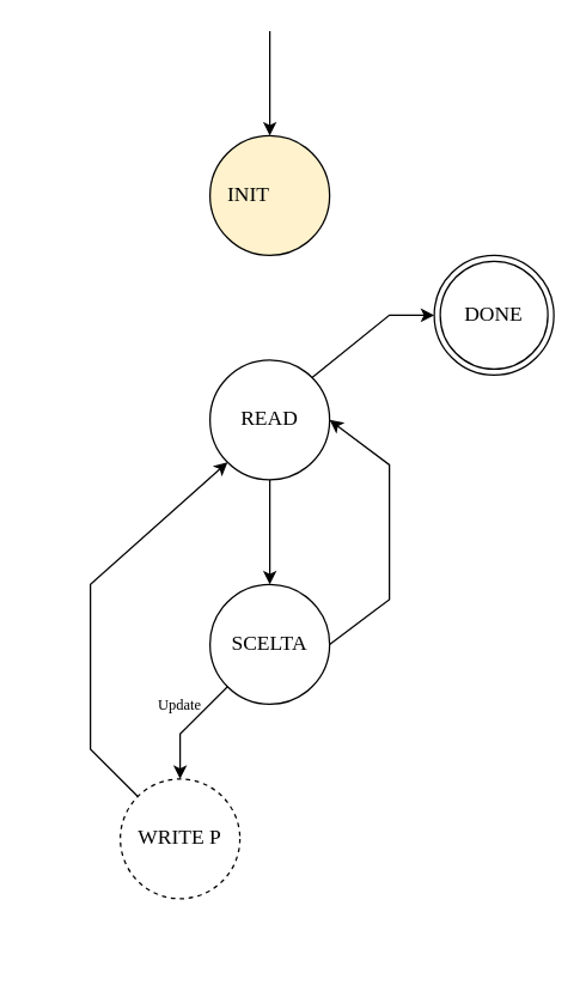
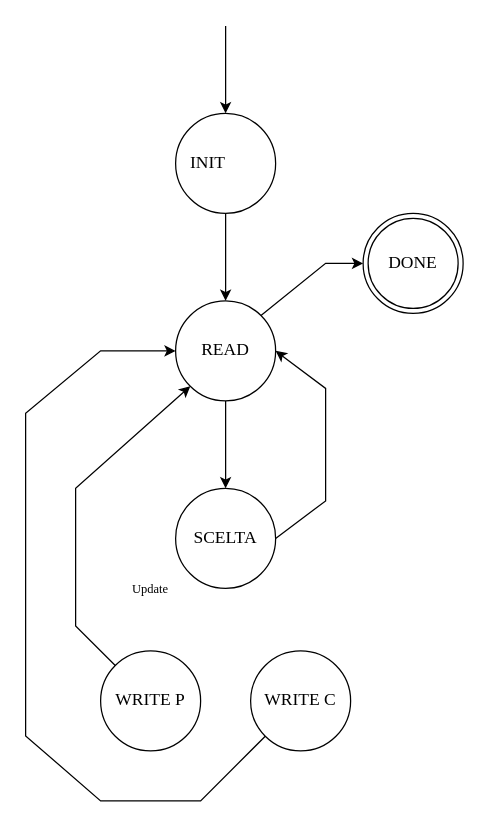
  <mxCell id="0" />
  <mxCell id="1" parent="0" />
- <mxCell id="2" value="&lt;font style=&quot;font-size: 14px;&quot; face=&quot;Times New Roman&quot;&gt;INIT&lt;span style=&quot;white-space: pre;&quot;&gt;&#09;&lt;/span&gt;&lt;/font&gt;" style="ellipse;whiteSpace=wrap;html=1;aspect=fixed;fillColor=#fff2cc;" vertex="1" parent="1"><mxGeometry x="140" y="90" width="80" height="80" as="geometry" /></mxCell>
+ <mxCell id="2" value="&lt;font style=&quot;font-size: 14px;&quot; face=&quot;Times New Roman&quot;&gt;INIT&lt;span style=&quot;white-space: pre;&quot;&gt;&#09;&lt;/span&gt;&lt;/font&gt;" style="ellipse;whiteSpace=wrap;html=1;aspect=fixed;" vertex="1" parent="1"><mxGeometry x="140" y="90" width="80" height="80" as="geometry" /></mxCell>
+ <mxCell id="3" value="" style="endArrow=classic;html=1;rounded=0;exitX=0.5;exitY=1;exitDx=0;exitDy=0;entryX=0.5;entryY=0;entryDx=0;entryDy=0;" edge="1" parent="1" source="2" target="5"><mxGeometry width="50" height="50" relative="1" as="geometry"><mxPoint x="160" y="170" as="sourcePoint" /><mxPoint x="180" y="240" as="targetPoint" /></mxGeometry></mxCell>
  <mxCell id="4" value="" style="endArrow=classic;html=1;rounded=0;entryX=0.5;entryY=0;entryDx=0;entryDy=0;" edge="1" parent="1" target="2"><mxGeometry width="50" height="50" relative="1" as="geometry"><mxPoint x="180" y="20" as="sourcePoint" /><mxPoint x="210" y="110" as="targetPoint" /></mxGeometry></mxCell>
  <mxCell id="5" value="&lt;font face=&quot;Times New Roman&quot;&gt;&lt;span style=&quot;font-size: 14px;&quot;&gt;READ&lt;/span&gt;&lt;/font&gt;" style="ellipse;whiteSpace=wrap;html=1;aspect=fixed;" vertex="1" parent="1"><mxGeometry x="140" y="240" width="80" height="80" as="geometry" /></mxCell>
  <mxCell id="6" value="" style="endArrow=classic;html=1;rounded=0;exitX=0.5;exitY=1;exitDx=0;exitDy=0;entryX=0.5;entryY=0;entryDx=0;entryDy=0;" edge="1" parent="1" source="5" target="7"><mxGeometry width="50" height="50" relative="1" as="geometry"><mxPoint x="160" y="320" as="sourcePoint" /><mxPoint x="180" y="390" as="targetPoint" /></mxGeometry></mxCell>
  <mxCell id="7" value="&lt;font face=&quot;Times New Roman&quot;&gt;&lt;span style=&quot;font-size: 14px;&quot;&gt;SCELTA&lt;/span&gt;&lt;/font&gt;" style="ellipse;whiteSpace=wrap;html=1;aspect=fixed;" vertex="1" parent="1"><mxGeometry x="140" y="390" width="80" height="80" as="geometry" /></mxCell>
- <mxCell id="8" value="" style="endArrow=classic;html=1;rounded=0;exitX=0;exitY=1;exitDx=0;exitDy=0;entryX=0.5;entryY=0;entryDx=0;entryDy=0;" edge="1" parent="1" source="7" target="9"><mxGeometry width="50" height="50" relative="1" as="geometry"><mxPoint x="160" y="470" as="sourcePoint" /><mxPoint x="120" y="520" as="targetPoint" /><Array as="points"><mxPoint x="120" y="490" /></Array></mxGeometry></mxCell>
- <mxCell id="9" value="&lt;font face=&quot;Times New Roman&quot;&gt;&lt;span style=&quot;font-size: 14px;&quot;&gt;WRITE P&lt;/span&gt;&lt;/font&gt;" style="ellipse;whiteSpace=wrap;html=1;aspect=fixed;dashed=1;" vertex="1" parent="1"><mxGeometry x="80" y="520" width="80" height="80" as="geometry" /></mxCell>
+ <mxCell id="9" value="&lt;font face=&quot;Times New Roman&quot;&gt;&lt;span style=&quot;font-size: 14px;&quot;&gt;WRITE P&lt;/span&gt;&lt;/font&gt;" style="ellipse;whiteSpace=wrap;html=1;aspect=fixed;" vertex="1" parent="1"><mxGeometry x="80" y="520" width="80" height="80" as="geometry" /></mxCell>
  <mxCell id="10" value="" style="endArrow=classic;html=1;rounded=0;exitX=0;exitY=0;exitDx=0;exitDy=0;entryX=0;entryY=1;entryDx=0;entryDy=0;" edge="1" parent="1" source="9" target="5"><mxGeometry width="50" height="50" relative="1" as="geometry"><mxPoint x="80" y="580" as="sourcePoint" /><mxPoint x="100" y="650" as="targetPoint" /><Array as="points"><mxPoint x="60" y="500" /><mxPoint x="60" y="390" /></Array></mxGeometry></mxCell>
+ <mxCell id="11" value="&lt;font face=&quot;Times New Roman&quot;&gt;&lt;span style=&quot;font-size: 14px;&quot;&gt;WRITE C&lt;/span&gt;&lt;/font&gt;" style="ellipse;whiteSpace=wrap;html=1;aspect=fixed;" vertex="1" parent="1"><mxGeometry x="200" y="520" width="80" height="80" as="geometry" /></mxCell>
+ <mxCell id="12" value="" style="endArrow=classic;html=1;rounded=0;exitX=0;exitY=1;exitDx=0;exitDy=0;entryX=0;entryY=0.5;entryDx=0;entryDy=0;" edge="1" parent="1" source="11" target="5"><mxGeometry width="50" height="50" relative="1" as="geometry"><mxPoint x="220" y="600" as="sourcePoint" /><mxPoint x="240" y="670" as="targetPoint" /><Array as="points"><mxPoint x="160" y="640" /><mxPoint x="80" y="640" /><mxPoint x="20" y="588" /><mxPoint x="20" y="330" /><mxPoint x="80" y="280" /></Array></mxGeometry></mxCell>
  <mxCell id="13" value="" style="endArrow=classic;html=1;rounded=0;entryX=1;entryY=0.5;entryDx=0;entryDy=0;exitX=1;exitY=0.5;exitDx=0;exitDy=0;" edge="1" parent="1" source="7" target="5"><mxGeometry width="50" height="50" relative="1" as="geometry"><mxPoint x="160" y="460" as="sourcePoint" /><mxPoint x="210" y="410" as="targetPoint" /><Array as="points"><mxPoint x="260" y="400" /><mxPoint x="260" y="310" /></Array></mxGeometry></mxCell>
  <mxCell id="14" value="&lt;font style=&quot;font-size: 14px;&quot; face=&quot;Times New Roman&quot;&gt;DONE&lt;/font&gt;" style="ellipse;shape=doubleEllipse;whiteSpace=wrap;html=1;aspect=fixed;" vertex="1" parent="1"><mxGeometry x="290" y="170" width="80" height="80" as="geometry" /></mxCell>
  <mxCell id="15" value="" style="endArrow=classic;html=1;rounded=0;exitX=1;exitY=0;exitDx=0;exitDy=0;" edge="1" parent="1" source="5"><mxGeometry width="50" height="50" relative="1" as="geometry"><mxPoint x="240" y="260" as="sourcePoint" /><mxPoint x="290" y="210" as="targetPoint" /><Array as="points"><mxPoint x="260" y="210" /></Array></mxGeometry></mxCell>
  <mxCell id="16" value="&lt;font style=&quot;font-size: 10px;&quot; face=&quot;Times New Roman&quot;&gt;Update&lt;/font&gt;" style="text;html=1;align=center;verticalAlign=middle;whiteSpace=wrap;rounded=0;" vertex="1" parent="1"><mxGeometry x="90" y="455" width="60" height="30" as="geometry" /></mxCell>
